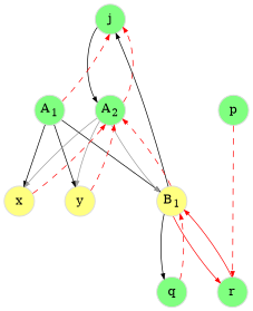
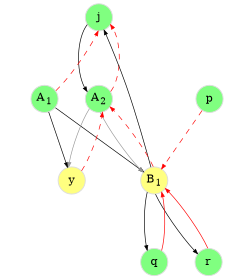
  digraph {
    bgcolor=white
    color=white
    nodesep=0.4
    rankdir=TB
    ranksep=0.8
    node [color="#DDDDDD" fillcolor="#80ff80" fixedsize=true fontsize=12 penwidth=1.0 style=filled]
    edge [arrowsize=0.5 color="#000000" penwidth=0.7]
    n1 [height=0.4 label=j width=0.4]
    n2 [height=0.4 label=<A<SUB>1</SUB>> width=0.4]
    n3 [height=0.4 label=<A<SUB>2</SUB>> width=0.4]
-   n4 [fillcolor="#ffff80" height=0.4 label=x width=0.4]
    n5 [fillcolor="#ffff80" height=0.4 label=<B<SUB>1</SUB>> width=0.4]
    n6 [fillcolor="#ffff80" height=0.4 label=y width=0.4]
    n7 [height=0.4 label=q width=0.4]
    n8 [height=0.4 label=r width=0.4]
    n9 [height=0.4 label=p width=0.4]
    n1 -> n2 [style=invis]
    n1 -> n3
    n1 -> n3 [style=invis]
    n2 -> n1 [color="#ff0000" style=dashed]
-   n2 -> n4
    n2 -> n5
    n2 -> n6
    n3 -> n1 [color="#ff0000" style=dashed]
-   n3 -> n4 [color="#999999" constraint=false]
    n3 -> n5 [color="#999999" constraint=false]
    n3 -> n6 [color="#999999" constraint=false]
-   n4 -> n3 [color="#ff0000" constraint=false style=dashed]
    n5 -> n1
    n5 -> n3 [color="#ff0000" constraint=false style=dashed]
    n5 -> n7
-   n5 -> n8 [color="#ff0000"]
+   n5 -> n8
    n6 -> n3 [color="#ff0000" constraint=false style=dashed]
-   n7 -> n5 [color="#ff0000" style=dashed]
+   n7 -> n5 [color="#ff0000" style=solid]
    n8 -> n5 [color="#ff0000" style=solid]
-   n9 -> n8 [color="#ff0000" style=dashed]
+   n9 -> n5 [color="#ff0000" style=dashed]
  }
